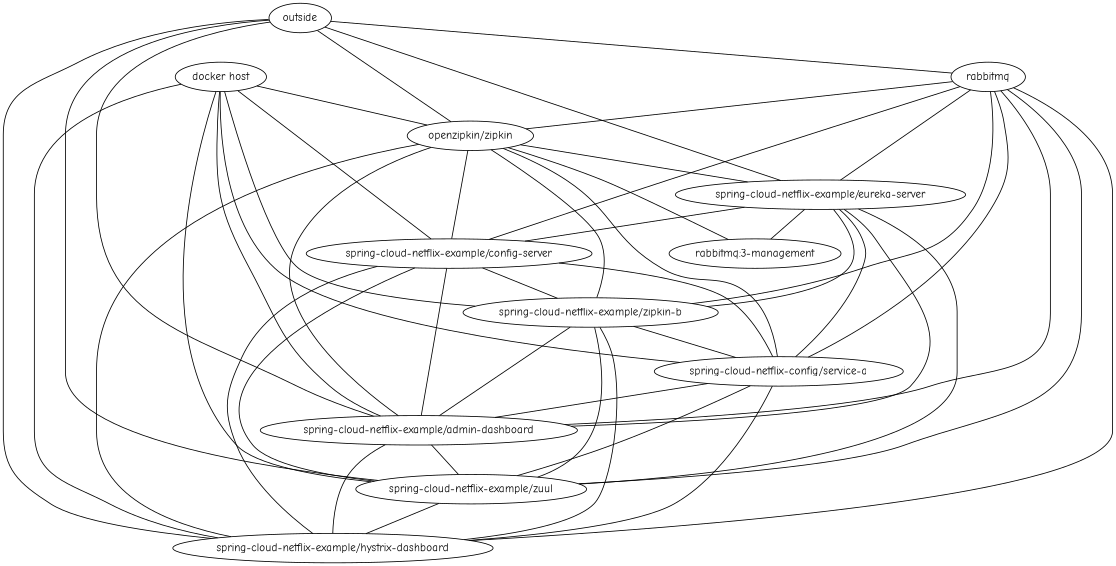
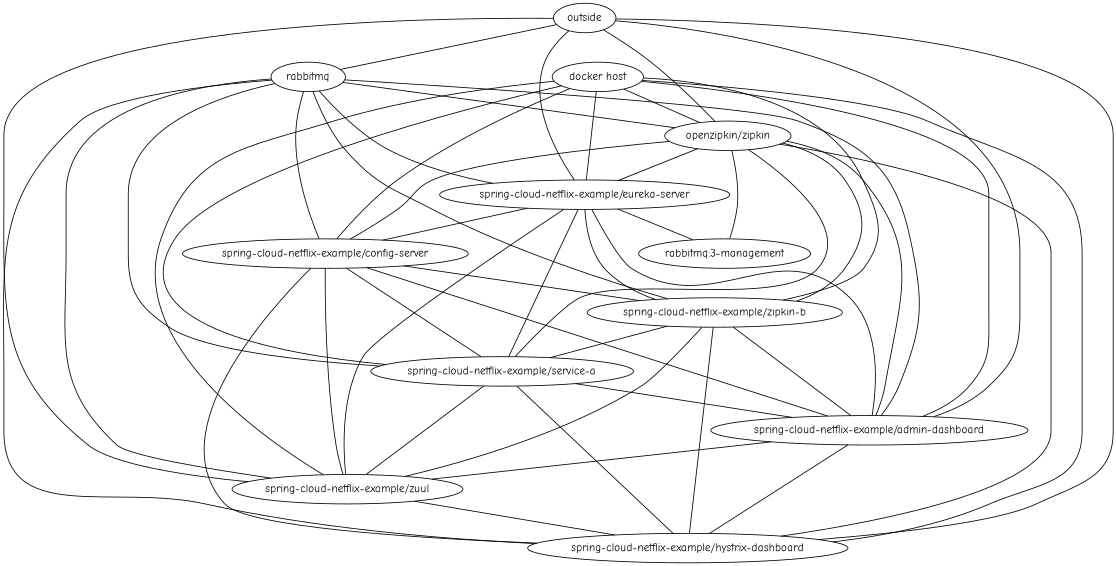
  graph {
    fontname="Comic Neue"
    node [fontname="Comic Neue"]
    edge [contstraint=false fontname="Comic Neue"]
    outside
    "openzipkin/zipkin"
    "spring-cloud-netflix-example/eureka-server"
    "spring-cloud-netflix-example/admin-dashboard"
    "spring-cloud-netflix-example/zuul"
    "spring-cloud-netflix-example/hystrix-dashboard"
    rabbitmq
    "spring-cloud-netflix-example/config-server"
    n9 [label="spring-cloud-netflix-example/zipkin-b"]
-   "spring-cloud-netflix-example/service-a" [label="spring-cloud-netflix-config/service-a"]
+   "spring-cloud-netflix-example/service-a"
    "rabbitmq:3-management"
    "docker host"
    outside -- "openzipkin/zipkin"
    outside -- "spring-cloud-netflix-example/eureka-server"
    outside -- "spring-cloud-netflix-example/admin-dashboard"
    outside -- "spring-cloud-netflix-example/zuul"
    outside -- "spring-cloud-netflix-example/hystrix-dashboard"
    outside -- rabbitmq [headport="3-management"]
    "openzipkin/zipkin" -- "spring-cloud-netflix-example/eureka-server"
    "openzipkin/zipkin" -- "spring-cloud-netflix-example/admin-dashboard"
    "openzipkin/zipkin" -- "spring-cloud-netflix-example/hystrix-dashboard"
    "openzipkin/zipkin" -- "spring-cloud-netflix-example/config-server"
    "openzipkin/zipkin" -- n9
    "openzipkin/zipkin" -- "spring-cloud-netflix-example/service-a"
    "openzipkin/zipkin" -- "rabbitmq:3-management"
    "spring-cloud-netflix-example/eureka-server" -- "spring-cloud-netflix-example/admin-dashboard"
    "spring-cloud-netflix-example/eureka-server" -- "spring-cloud-netflix-example/zuul"
    "spring-cloud-netflix-example/eureka-server" -- "spring-cloud-netflix-example/config-server"
    "spring-cloud-netflix-example/eureka-server" -- n9
    "spring-cloud-netflix-example/eureka-server" -- "spring-cloud-netflix-example/service-a"
    "spring-cloud-netflix-example/eureka-server" -- "rabbitmq:3-management"
    "spring-cloud-netflix-example/admin-dashboard" -- "spring-cloud-netflix-example/zuul"
    "spring-cloud-netflix-example/admin-dashboard" -- "spring-cloud-netflix-example/hystrix-dashboard"
    "spring-cloud-netflix-example/zuul" -- "spring-cloud-netflix-example/hystrix-dashboard"
    rabbitmq -- "openzipkin/zipkin" [tailport="3-management"]
    rabbitmq -- "spring-cloud-netflix-example/eureka-server" [tailport="3-management"]
    rabbitmq -- "spring-cloud-netflix-example/admin-dashboard" [tailport="3-management"]
    rabbitmq -- "spring-cloud-netflix-example/zuul" [tailport="3-management"]
    rabbitmq -- "spring-cloud-netflix-example/hystrix-dashboard" [tailport="3-management"]
    rabbitmq -- "spring-cloud-netflix-example/config-server" [tailport="3-management"]
    rabbitmq -- n9 [tailport="3-management"]
    rabbitmq -- "spring-cloud-netflix-example/service-a" [tailport="3-management"]
    "spring-cloud-netflix-example/config-server" -- "spring-cloud-netflix-example/admin-dashboard"
    "spring-cloud-netflix-example/config-server" -- "spring-cloud-netflix-example/zuul"
    "spring-cloud-netflix-example/config-server" -- "spring-cloud-netflix-example/hystrix-dashboard"
    "spring-cloud-netflix-example/config-server" -- n9
    "spring-cloud-netflix-example/config-server" -- "spring-cloud-netflix-example/service-a"
    n9 -- "spring-cloud-netflix-example/admin-dashboard"
    n9 -- "spring-cloud-netflix-example/zuul"
    n9 -- "spring-cloud-netflix-example/hystrix-dashboard"
    n9 -- "spring-cloud-netflix-example/service-a"
    "spring-cloud-netflix-example/service-a" -- "spring-cloud-netflix-example/admin-dashboard"
    "spring-cloud-netflix-example/service-a" -- "spring-cloud-netflix-example/zuul"
    "spring-cloud-netflix-example/service-a" -- "spring-cloud-netflix-example/hystrix-dashboard"
    "docker host" -- "openzipkin/zipkin"
+   "docker host" -- "spring-cloud-netflix-example/eureka-server"
    "docker host" -- "spring-cloud-netflix-example/admin-dashboard"
    "docker host" -- "spring-cloud-netflix-example/zuul"
    "docker host" -- "spring-cloud-netflix-example/hystrix-dashboard"
    "docker host" -- "spring-cloud-netflix-example/config-server"
    "docker host" -- n9
    "docker host" -- "spring-cloud-netflix-example/service-a"
  }
